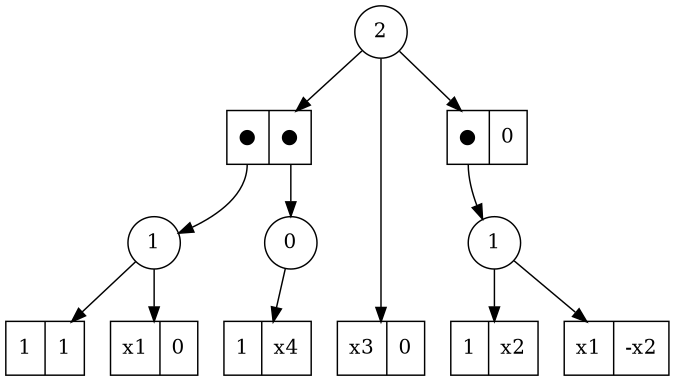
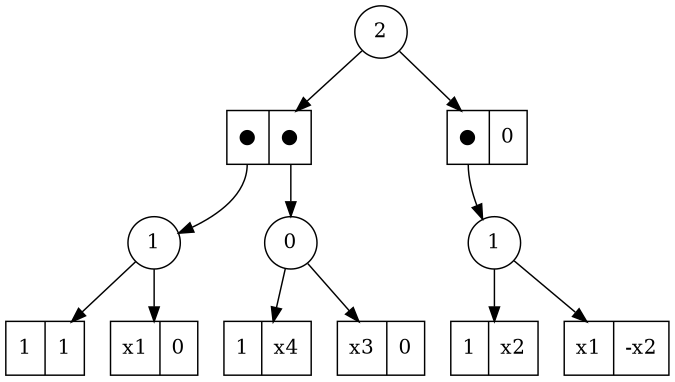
  digraph {
    node [shape=record]
    n1 [label=2 shape=circle]
    n2 [label="<f0> ●|<f1> ●"]
    n3 [label="<f0> ●|<f1> 0"]
    n4 [label=1 shape=circle]
    n5 [label=0 shape=circle]
    n6 [label=1 shape=circle]
    n7 [label="<f0> 1|<f1> 1"]
    n8 [label="<f0> x1|<f1> 0"]
    n9 [label="<f0> 1|<f1> x4"]
    n10 [label="<f0> x3|<f1> 0"]
    n11 [label="<f0> 1|<f1> x2"]
    n12 [label="<f0> x1|<f1> -x2"]
    n1 -> n2
    n1 -> n3
    n2 -> n4 [tailport=f0]
    n2 -> n5 [tailport=f1]
    n3 -> n6 [tailport=f0]
    n4 -> n7
    n4 -> n8
    n5 -> n9
-   n1 -> n10
+   n5 -> n10
    n6 -> n11
    n6 -> n12
  }
